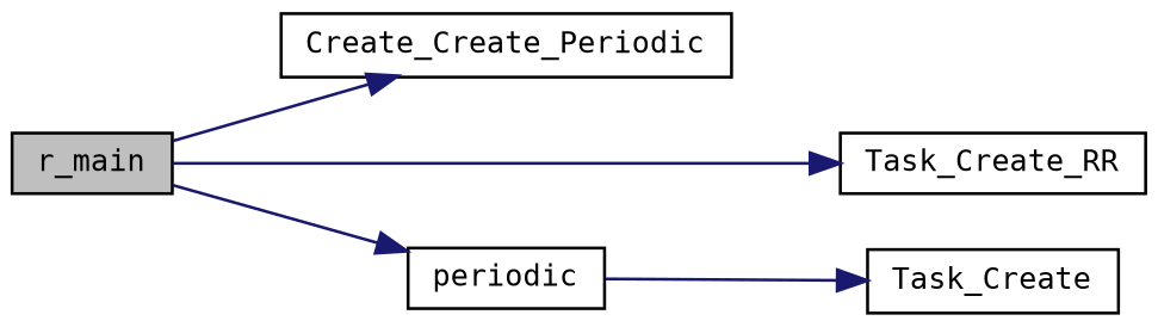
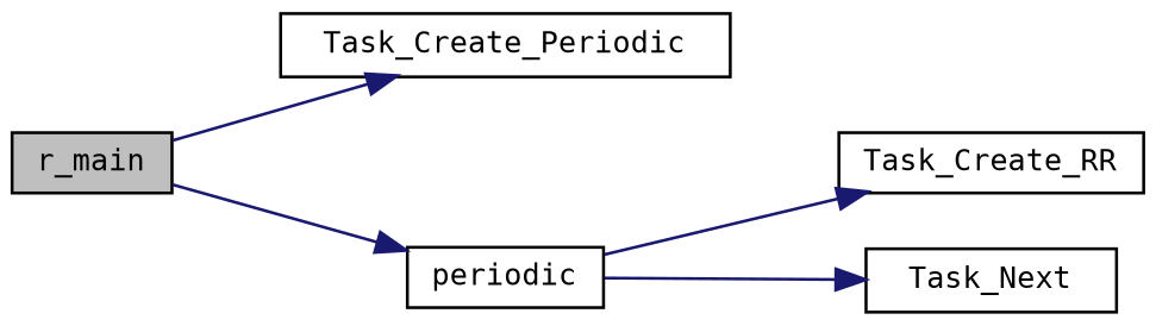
  digraph {
    fontname="DejaVu Sans Mono"
    rankdir=LR
    node [color=black fillcolor=white fontname="DejaVu Sans Mono" fontsize=10 shape=record style=filled]
    edge [color=midnightblue fontname="DejaVu Sans Mono" fontsize=10 labelfontname=Helvetica labelfontsize=10 style=solid]
    n1 [fillcolor=grey75 fontcolor=black height=0.2 label=r_main width=0.4]
-   n2 [height=0.2 label=Create_Create_Periodic width=0.4]
+   n2 [height=0.2 label=Task_Create_Periodic width=0.4]
    n3 [height=0.2 label=periodic width=0.4]
    n4 [height=0.2 label=Task_Create_RR width=0.4]
-   n5 [height=0.2 label=Task_Create width=0.4]
+   n5 [height=0.2 label=Task_Next width=0.4]
    n1 -> n2
    n1 -> n3
-   n1 -> n4
+   n3 -> n4
    n3 -> n5
  }
